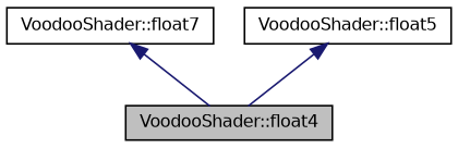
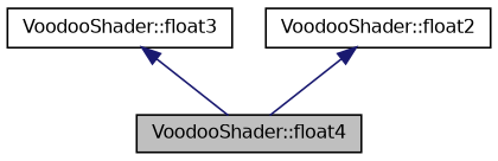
  digraph {
    node [color=black fillcolor=white fontname=Helvetica fontsize=10 shape=record style=filled]
    edge [color=midnightblue dir=back fontname=Helvetica fontsize=10 labelfontname=Helvetica labelfontsize=10 style=solid]
    n1 [fillcolor=grey75 fontcolor=black height=0.2 label="VoodooShader::float4" width=0.4]
-   n2 [height=0.2 label="VoodooShader::float7" width=0.4]
-   n3 [height=0.2 label="VoodooShader::float5" width=0.4]
+   n2 [height=0.2 label="VoodooShader::float3" width=0.4]
+   n3 [height=0.2 label="VoodooShader::float2" width=0.4]
    n2 -> n1
    n3 -> n1
  }
